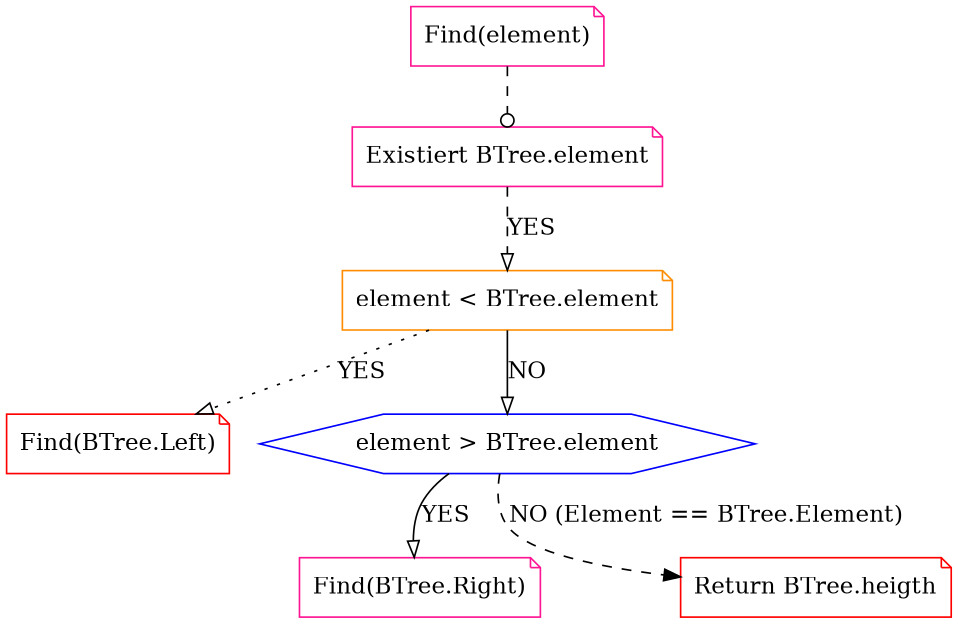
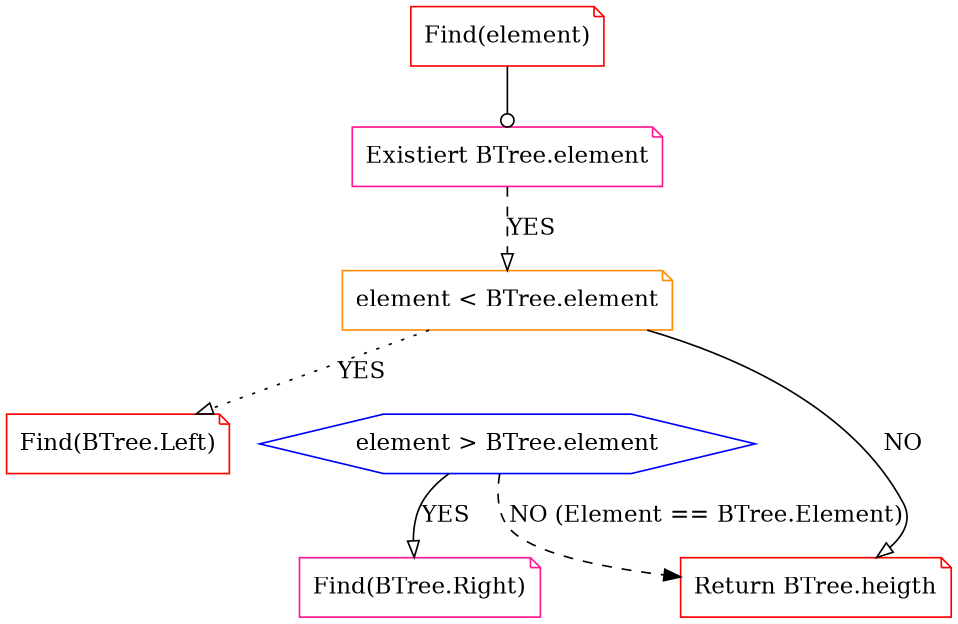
  digraph {
    compound=true
    node [color=red shape=note]
    edge [arrowhead=onormal style=dashed]
-   n1 [color=deeppink label="Find(element)"]
+   n1 [label="Find(element)"]
    n2 [color=deeppink label="Existiert BTree.element"]
    n3 [color=darkorange label="element < BTree.element"]
    n4 [label="Find(BTree.Left)"]
    n5 [color=blue label="element > BTree.element" shape=hexagon]
    n6 [color=deeppink label="Find(BTree.Right)"]
    "Return BTree.heigth"
-   n1 -> n2 [arrowhead=odot]
+   n1 -> n2 [arrowhead=odot style=solid]
    n2 -> n3 [label=YES]
    n3 -> n4 [label=YES style=dotted]
-   n3 -> n5 [label=NO style=solid]
+   n3 -> "Return BTree.heigth" [label=NO style=solid]
    n5 -> n6 [label=YES style=solid]
    n5 -> "Return BTree.heigth" [arrowhead=normal label="NO (Element == BTree.Element)"]
  }
